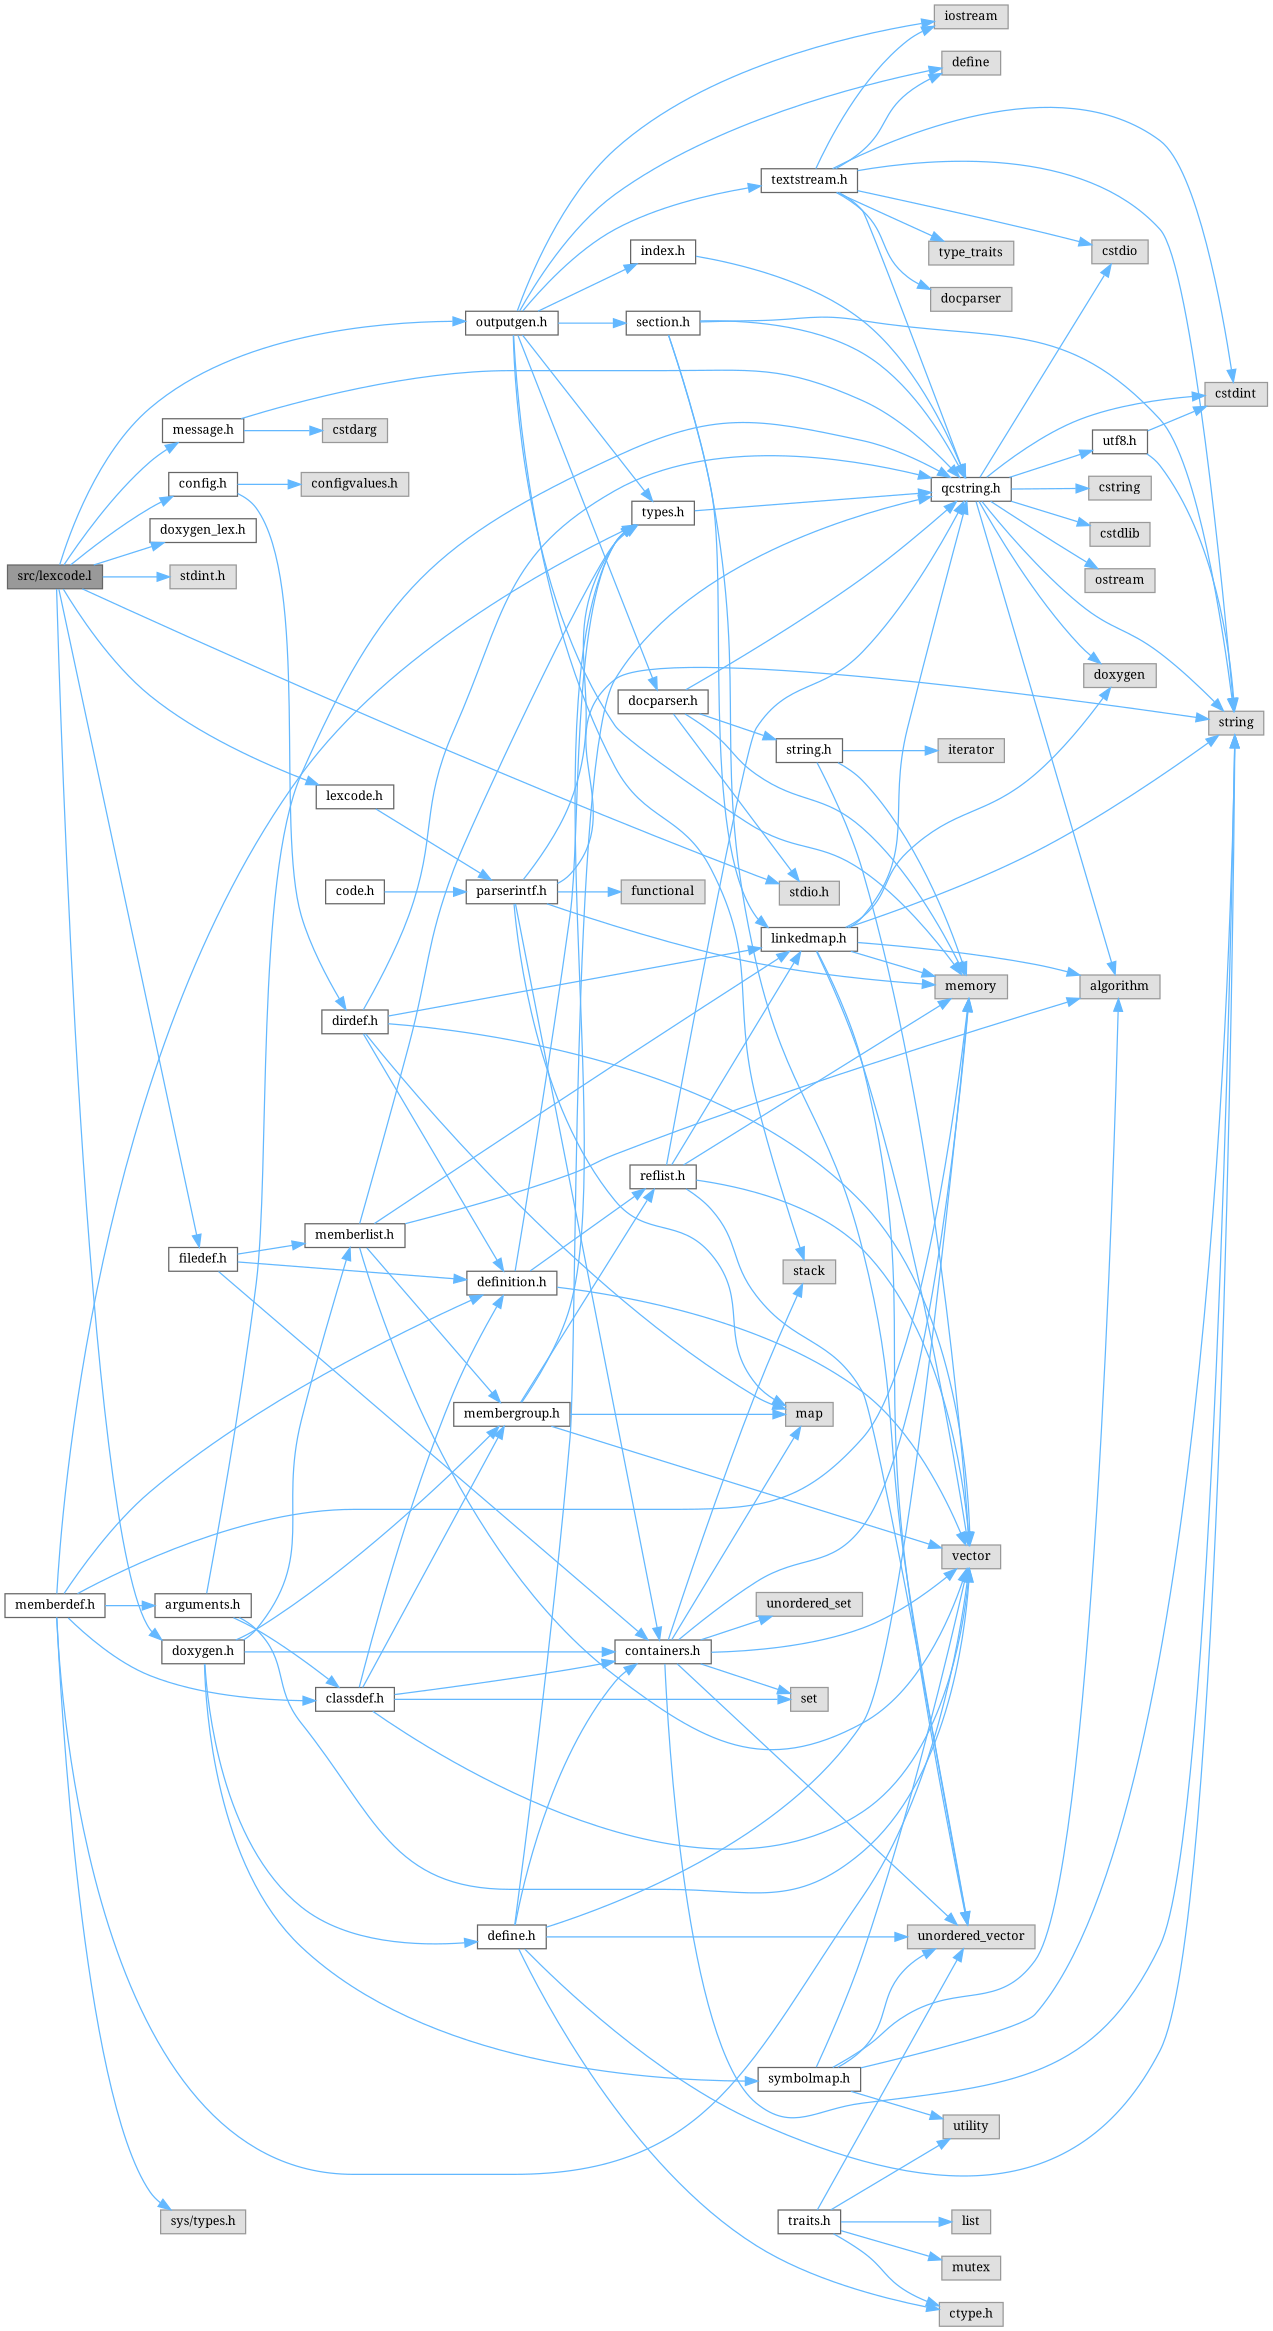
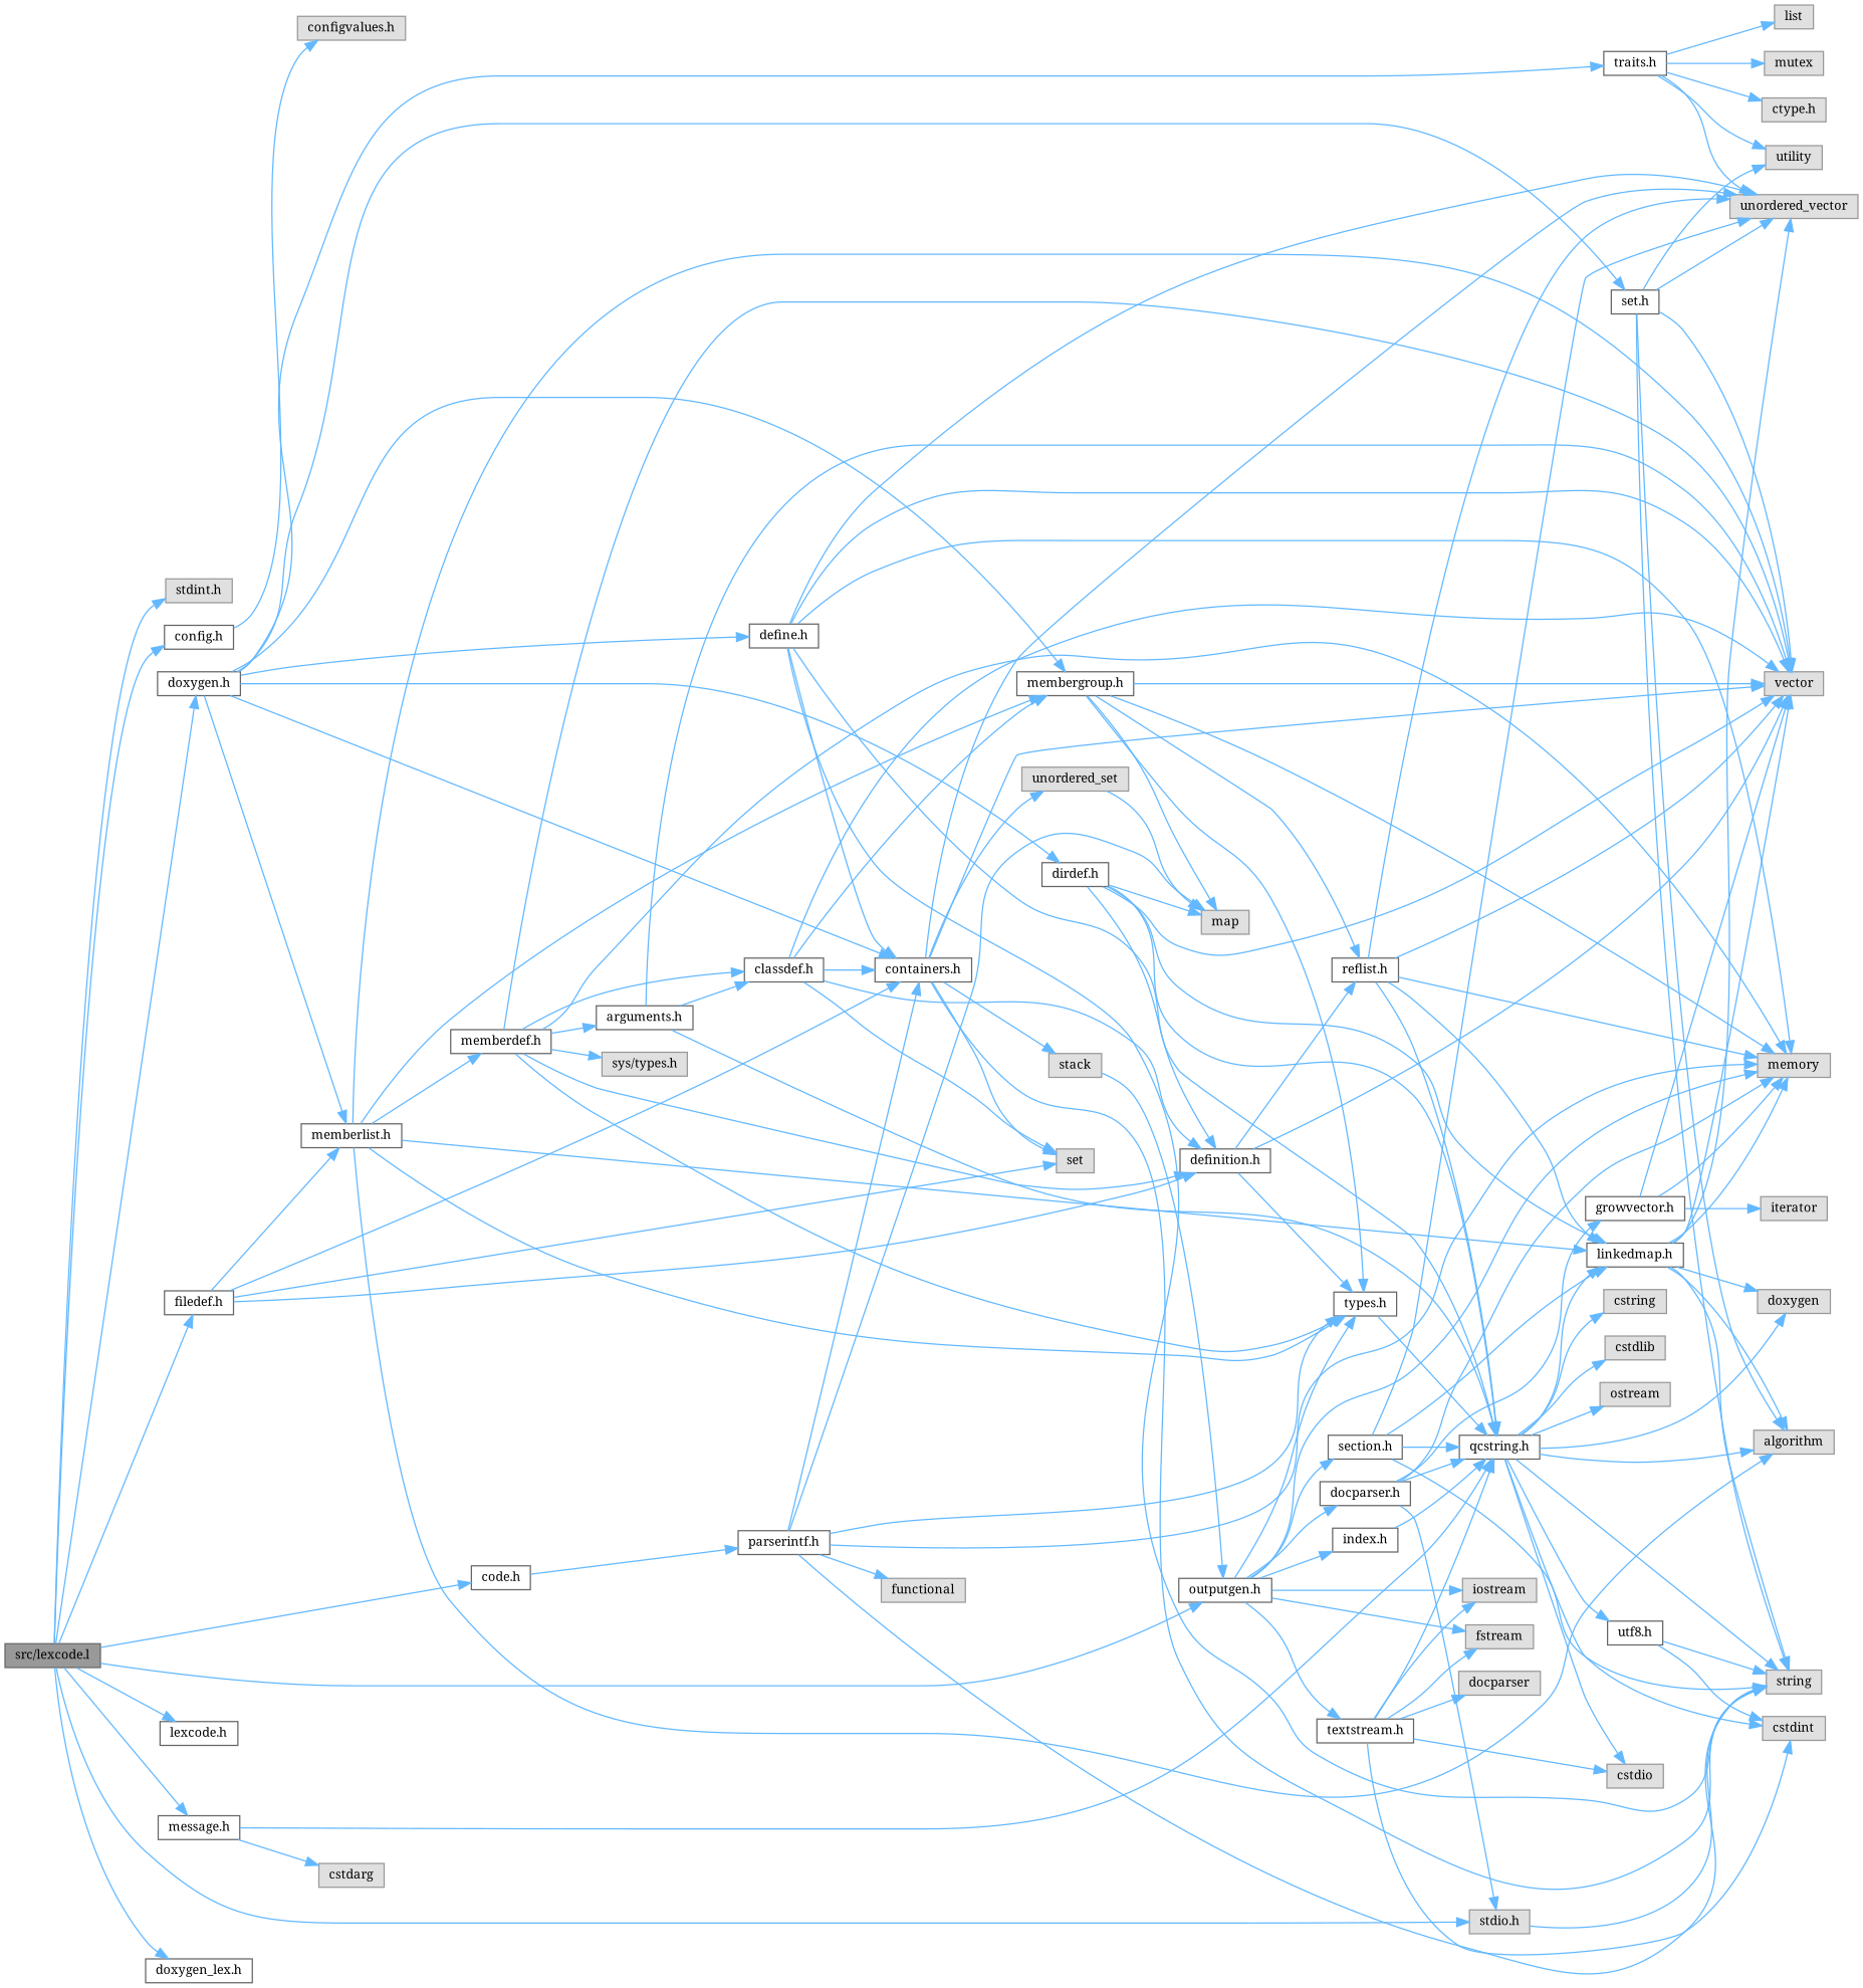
  digraph {
    fontname="Noto Serif"
    rankdir=LR
    node [color=grey60 fillcolor="#E0E0E0" fontname="Noto Serif" fontsize=10 shape=box style=filled]
    edge [color=steelblue1 fontname="Noto Serif" fontsize=10 labelfontname=Helvetica labelfontsize=10 style=solid]
    n1 [color=gray40 fillcolor=grey60 fontcolor=black height=0.2 label="src/lexcode.l" width=0.4]
    n2 [height=0.2 label="stdint.h" width=0.4]
    n3 [height=0.2 label="stdio.h" width=0.4]
    n4 [color=grey40 fillcolor=white height=0.2 label="config.h" width=0.4]
    n5 [color=grey40 fillcolor=white height=0.2 label="doxygen.h" width=0.4]
    n6 [color=grey40 fillcolor=white height=0.2 label="outputgen.h" width=0.4]
    n7 [color=grey40 fillcolor=white height=0.2 label="code.h" width=0.4]
    n8 [color=grey40 fillcolor=white height=0.2 label="lexcode.h" width=0.4]
    n9 [color=grey40 fillcolor=white height=0.2 label="filedef.h" width=0.4]
    n10 [color=grey40 fillcolor=white height=0.2 label="message.h" width=0.4]
    n11 [color=grey40 fillcolor=white height=0.2 label="doxygen_lex.h" width=0.4]
    n12 [height=0.2 label="configvalues.h" width=0.4]
    n13 [color=grey40 fillcolor=white height=0.2 label="containers.h" width=0.4]
    n14 [color=grey40 fillcolor=white height=0.2 label="membergroup.h" width=0.4]
    n15 [color=grey40 fillcolor=white height=0.2 label="dirdef.h" width=0.4]
    n16 [color=grey40 fillcolor=white height=0.2 label="memberlist.h" width=0.4]
    n17 [color=grey40 fillcolor=white height=0.2 label="define.h" width=0.4]
    n18 [color=grey40 fillcolor=white height=0.2 label="traits.h" width=0.4]
-   n19 [color=grey40 fillcolor=white height=0.2 label="symbolmap.h" width=0.4]
+   n19 [color=grey40 fillcolor=white height=0.2 label="set.h" width=0.4]
    n20 [height=0.2 label=stack width=0.4]
    n21 [height=0.2 label=memory width=0.4]
    n22 [color=grey40 fillcolor=white height=0.2 label="types.h" width=0.4]
    n23 [height=0.2 label=iostream width=0.4]
-   n24 [height=0.2 label=define width=0.4]
+   n24 [height=0.2 label=fstream width=0.4]
    n25 [color=grey40 fillcolor=white height=0.2 label="index.h" width=0.4]
    n26 [color=grey40 fillcolor=white height=0.2 label="section.h" width=0.4]
    n27 [color=grey40 fillcolor=white height=0.2 label="textstream.h" width=0.4]
    n28 [color=grey40 fillcolor=white height=0.2 label="docparser.h" width=0.4]
    n29 [color=grey40 fillcolor=white height=0.2 label="parserintf.h" width=0.4]
    n30 [height=0.2 label=set width=0.4]
    n31 [color=grey40 fillcolor=white height=0.2 label="definition.h" width=0.4]
    n32 [color=grey40 fillcolor=white height=0.2 label="qcstring.h" width=0.4]
    n33 [height=0.2 label=cstdarg width=0.4]
    n34 [height=0.2 label=vector width=0.4]
    n35 [height=0.2 label=string width=0.4]
    n36 [height=0.2 label=map width=0.4]
    n37 [height=0.2 label=unordered_set width=0.4]
    n38 [height=0.2 label=unordered_vector width=0.4]
    n39 [color=grey40 fillcolor=white height=0.2 label="reflist.h" width=0.4]
    n40 [color=grey40 fillcolor=white height=0.2 label="linkedmap.h" width=0.4]
    n41 [height=0.2 label=algorithm width=0.4]
    n42 [color=grey40 fillcolor=white height=0.2 label="memberdef.h" width=0.4]
    n43 [height=0.2 label=list width=0.4]
    n44 [height=0.2 label=mutex width=0.4]
    n45 [height=0.2 label=utility width=0.4]
    n46 [height=0.2 label="ctype.h" width=0.4]
    n47 [height=0.2 label=doxygen width=0.4]
    n48 [height=0.2 label=cstring width=0.4]
    n49 [height=0.2 label=cstdio width=0.4]
    n50 [height=0.2 label=cstdlib width=0.4]
    n51 [height=0.2 label=cstdint width=0.4]
    n52 [height=0.2 label=ostream width=0.4]
    n53 [color=grey40 fillcolor=white height=0.2 label="utf8.h" width=0.4]
    n54 [height=0.2 label="sys/types.h" width=0.4]
    n55 [color=grey40 fillcolor=white height=0.2 label="arguments.h" width=0.4]
    n56 [color=grey40 fillcolor=white height=0.2 label="classdef.h" width=0.4]
    n57 [height=0.2 label=docparser width=0.4]
-   n58 [height=0.2 label=type_traits width=0.4]
-   n59 [color=grey40 fillcolor=white height=0.2 label="string.h" width=0.4]
+   n59 [color=grey40 fillcolor=white height=0.2 label="growvector.h" width=0.4]
    n60 [height=0.2 label=iterator width=0.4]
    n61 [height=0.2 label=functional width=0.4]
    n1 -> n2
    n1 -> n3
    n1 -> n4
    n1 -> n5
    n1 -> n6
+   n1 -> n7
    n1 -> n8
    n1 -> n9
    n1 -> n10
    n1 -> n11
    n4 -> n12
    n5 -> n13
    n5 -> n14
-   n4 -> n15
+   n5 -> n15
    n5 -> n16
    n5 -> n17
+   n5 -> n18
    n5 -> n19
-   n6 -> n20
+   n20 -> n6
    n6 -> n21
    n6 -> n22
    n6 -> n23
    n6 -> n24
    n6 -> n25
    n6 -> n26
    n6 -> n27
    n6 -> n28
    n7 -> n29
-   n8 -> n29
    n9 -> n13
    n9 -> n16
+   n9 -> n30
    n9 -> n31
    n10 -> n32
    n10 -> n33
    n13 -> n20
    n13 -> n30
    n13 -> n34
    n13 -> n35
-   n13 -> n36
+   n37 -> n36
    n13 -> n37
    n13 -> n38
-   n13 -> n21
+   n14 -> n21
    n14 -> n22
    n14 -> n34
    n14 -> n36
    n14 -> n39
    n15 -> n31
    n15 -> n32
    n15 -> n34
    n15 -> n36
    n15 -> n40
    n16 -> n14
    n16 -> n22
    n16 -> n34
    n16 -> n40
    n16 -> n41
+   n16 -> n42
    n17 -> n13
    n17 -> n21
    n17 -> n32
-   n17 -> n46
+   n17 -> n34
    n17 -> n35
    n17 -> n38
    n18 -> n38
    n18 -> n43
    n18 -> n44
    n18 -> n45
    n18 -> n46
    n19 -> n34
    n19 -> n35
    n19 -> n38
    n19 -> n41
    n19 -> n45
    n22 -> n32
    n25 -> n32
    n26 -> n32
    n26 -> n35
    n26 -> n38
    n26 -> n40
    n27 -> n23
    n27 -> n24
    n27 -> n32
-   n27 -> n35
+   n3 -> n35
    n27 -> n49
    n27 -> n51
    n27 -> n57
-   n27 -> n58
    n28 -> n3
    n28 -> n21
    n28 -> n32
    n28 -> n59
    n29 -> n13
    n29 -> n21
    n29 -> n22
    n29 -> n35
    n29 -> n36
    n29 -> n61
    n31 -> n22
    n31 -> n34
    n31 -> n39
    n32 -> n35
    n32 -> n41
    n32 -> n47
    n32 -> n48
    n32 -> n49
    n32 -> n50
    n32 -> n51
    n32 -> n52
    n32 -> n53
    n39 -> n21
    n39 -> n32
    n39 -> n34
    n39 -> n38
    n39 -> n40
    n40 -> n21
-   n40 -> n32
+   n32 -> n40
    n40 -> n34
    n40 -> n35
    n40 -> n38
    n40 -> n41
    n40 -> n47
    n42 -> n21
    n42 -> n22
    n42 -> n31
    n42 -> n34
    n42 -> n54
    n42 -> n55
    n42 -> n56
    n53 -> n35
    n53 -> n51
    n55 -> n32
    n55 -> n34
    n55 -> n56
    n56 -> n13
    n56 -> n14
    n56 -> n30
    n56 -> n31
    n56 -> n34
    n59 -> n21
    n59 -> n34
    n59 -> n60
  }
